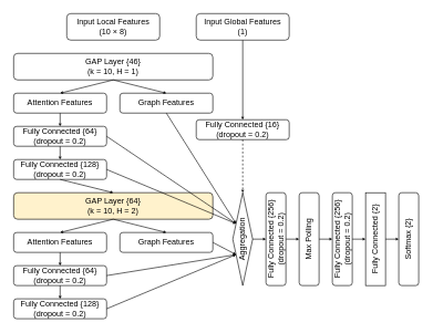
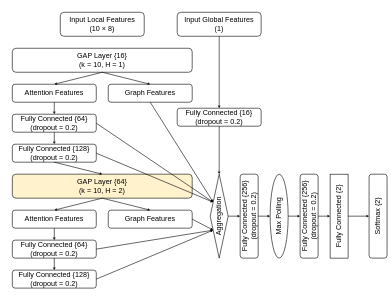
  <mxCell id="0" />
  <mxCell id="1" parent="0" />
  <mxCell id="2" value="&lt;div&gt;Input Local Features&lt;/div&gt;&lt;div&gt;(10 × 8)&lt;br&gt;&lt;/div&gt;" style="rounded=1;whiteSpace=wrap;html=1;fontFamily=Arial;" parent="1" vertex="1"><mxGeometry x="100" y="20" width="140" height="40" as="geometry" /></mxCell>
- <mxCell id="3" value="&lt;div&gt;GAP Layer {46}&lt;/div&gt;&lt;div&gt;(k = 10, H = 1)&lt;br&gt;&lt;/div&gt;" style="rounded=1;whiteSpace=wrap;html=1;fontFamily=Arial;" parent="1" vertex="1"><mxGeometry x="20" y="80" width="300" height="40" as="geometry" /></mxCell>
+ <mxCell id="3" value="&lt;div&gt;GAP Layer {16}&lt;/div&gt;&lt;div&gt;(k = 10, H = 1)&lt;br&gt;&lt;/div&gt;" style="rounded=1;whiteSpace=wrap;html=1;fontFamily=Arial;" parent="1" vertex="1"><mxGeometry x="20" y="80" width="300" height="40" as="geometry" /></mxCell>
  <mxCell id="4" value="&lt;div&gt;Graph Features&lt;/div&gt;" style="rounded=1;whiteSpace=wrap;html=1;fontFamily=Arial;" parent="1" vertex="1"><mxGeometry x="180" y="140" width="140" height="30" as="geometry" /></mxCell>
  <mxCell id="5" value="Attention Features" style="rounded=1;whiteSpace=wrap;html=1;fontFamily=Arial;" parent="1" vertex="1"><mxGeometry x="20" y="140" width="140" height="30" as="geometry" /></mxCell>
  <mxCell id="6" value="" style="endArrow=classic;html=1;rounded=0;exitX=0.5;exitY=1;exitDx=0;exitDy=0;entryX=0.5;entryY=0;entryDx=0;entryDy=0;endSize=2;fontFamily=Arial;" parent="1" source="3" target="5" edge="1"><mxGeometry width="50" height="50" relative="1" as="geometry"><mxPoint x="320" y="220" as="sourcePoint" /><mxPoint x="370" y="170" as="targetPoint" /></mxGeometry></mxCell>
  <mxCell id="7" value="" style="endArrow=classic;html=1;rounded=0;exitX=0.5;exitY=1;exitDx=0;exitDy=0;entryX=0.5;entryY=0;entryDx=0;entryDy=0;endSize=2;fontFamily=Arial;" parent="1" source="3" target="4" edge="1"><mxGeometry width="50" height="50" relative="1" as="geometry"><mxPoint x="320" y="220" as="sourcePoint" /><mxPoint x="370" y="170" as="targetPoint" /></mxGeometry></mxCell>
  <mxCell id="8" value="&lt;div&gt;Fully Connected {64}&lt;/div&gt;(dropout = 0.2)" style="rounded=1;whiteSpace=wrap;html=1;fontFamily=Arial;" parent="1" vertex="1"><mxGeometry x="20" y="190" width="140" height="30" as="geometry" /></mxCell>
  <mxCell id="9" value="" style="endArrow=classic;html=1;rounded=0;exitX=0.5;exitY=1;exitDx=0;exitDy=0;entryX=0.5;entryY=0;entryDx=0;entryDy=0;endSize=2;fontFamily=Arial;" parent="1" source="5" target="8" edge="1"><mxGeometry width="50" height="50" relative="1" as="geometry"><mxPoint x="320" y="220" as="sourcePoint" /><mxPoint x="370" y="170" as="targetPoint" /></mxGeometry></mxCell>
  <mxCell id="10" value="&lt;div&gt;Fully Connected {128}&lt;/div&gt;(dropout = 0.2)" style="rounded=1;whiteSpace=wrap;html=1;fontFamily=Arial;" parent="1" vertex="1"><mxGeometry x="20" y="240" width="140" height="30" as="geometry" /></mxCell>
  <mxCell id="11" value="" style="endArrow=classic;html=1;rounded=0;exitX=0.5;exitY=1;exitDx=0;exitDy=0;entryX=0.5;entryY=0;entryDx=0;entryDy=0;endSize=2;fontFamily=Arial;" parent="1" source="8" target="10" edge="1"><mxGeometry width="50" height="50" relative="1" as="geometry"><mxPoint x="320" y="220" as="sourcePoint" /><mxPoint x="370" y="170" as="targetPoint" /></mxGeometry></mxCell>
  <mxCell id="12" value="&lt;div&gt;GAP Layer {64}&lt;/div&gt;&lt;div&gt;(k = 10, H = 2)&lt;br&gt;&lt;/div&gt;" style="rounded=1;whiteSpace=wrap;html=1;fontFamily=Arial;fillColor=#fff2cc;" parent="1" vertex="1"><mxGeometry x="20" y="290" width="300" height="40" as="geometry" /></mxCell>
  <mxCell id="13" value="&lt;div&gt;Graph Features&lt;/div&gt;" style="rounded=1;whiteSpace=wrap;html=1;fontFamily=Arial;" parent="1" vertex="1"><mxGeometry x="180" y="350" width="140" height="30" as="geometry" /></mxCell>
  <mxCell id="14" value="Attention Features" style="rounded=1;whiteSpace=wrap;html=1;fontFamily=Arial;" parent="1" vertex="1"><mxGeometry x="20" y="350" width="140" height="30" as="geometry" /></mxCell>
  <mxCell id="15" value="" style="endArrow=classic;html=1;rounded=0;exitX=0.5;exitY=1;exitDx=0;exitDy=0;entryX=0.5;entryY=0;entryDx=0;entryDy=0;endSize=2;fontFamily=Arial;" parent="1" source="12" target="14" edge="1"><mxGeometry width="50" height="50" relative="1" as="geometry"><mxPoint x="320" y="430" as="sourcePoint" /><mxPoint x="370" y="380" as="targetPoint" /></mxGeometry></mxCell>
  <mxCell id="16" value="" style="endArrow=classic;html=1;rounded=0;exitX=0.5;exitY=1;exitDx=0;exitDy=0;entryX=0.5;entryY=0;entryDx=0;entryDy=0;endSize=2;fontFamily=Arial;" parent="1" source="12" target="13" edge="1"><mxGeometry width="50" height="50" relative="1" as="geometry"><mxPoint x="320" y="430" as="sourcePoint" /><mxPoint x="370" y="380" as="targetPoint" /></mxGeometry></mxCell>
  <mxCell id="17" value="&lt;div&gt;Fully Connected {64}&lt;/div&gt;(dropout = 0.2)" style="rounded=1;whiteSpace=wrap;html=1;fontFamily=Arial;" parent="1" vertex="1"><mxGeometry x="20" y="400" width="140" height="30" as="geometry" /></mxCell>
  <mxCell id="18" value="" style="endArrow=classic;html=1;rounded=0;exitX=0.5;exitY=1;exitDx=0;exitDy=0;entryX=0.5;entryY=0;entryDx=0;entryDy=0;endSize=2;fontFamily=Arial;" parent="1" source="14" target="17" edge="1"><mxGeometry width="50" height="50" relative="1" as="geometry"><mxPoint x="320" y="430" as="sourcePoint" /><mxPoint x="370" y="380" as="targetPoint" /></mxGeometry></mxCell>
  <mxCell id="19" value="&lt;div&gt;Fully Connected {128}&lt;/div&gt;(dropout = 0.2)" style="rounded=1;whiteSpace=wrap;html=1;fontFamily=Arial;" parent="1" vertex="1"><mxGeometry x="20" y="450" width="140" height="30" as="geometry" /></mxCell>
  <mxCell id="20" value="" style="endArrow=classic;html=1;rounded=0;exitX=0.5;exitY=1;exitDx=0;exitDy=0;entryX=0.5;entryY=0;entryDx=0;entryDy=0;endSize=2;fontFamily=Arial;" parent="1" source="17" target="19" edge="1"><mxGeometry width="50" height="50" relative="1" as="geometry"><mxPoint x="320" y="430" as="sourcePoint" /><mxPoint x="370" y="380" as="targetPoint" /></mxGeometry></mxCell>
  <mxCell id="21" value="" style="endArrow=classic;html=1;rounded=0;exitX=0.5;exitY=1;exitDx=0;exitDy=0;entryX=0.5;entryY=0;entryDx=0;entryDy=0;endSize=2;fontFamily=Arial;" parent="1" source="10" target="12" edge="1"><mxGeometry width="50" height="50" relative="1" as="geometry"><mxPoint x="320" y="220" as="sourcePoint" /><mxPoint x="370" y="170" as="targetPoint" /></mxGeometry></mxCell>
  <mxCell id="22" value="&lt;div&gt;Aggregation&lt;/div&gt;" style="rhombus;whiteSpace=wrap;html=1;horizontal=0;fontFamily=Arial;" parent="1" vertex="1"><mxGeometry x="350" y="290" width="30" height="140" as="geometry" /></mxCell>
  <mxCell id="23" value="" style="endArrow=classic;html=1;rounded=0;exitX=1;exitY=0.5;exitDx=0;exitDy=0;entryX=0;entryY=0.25;entryDx=0;entryDy=0;endSize=2;fontFamily=Arial;" parent="1" source="8" target="22" edge="1"><mxGeometry width="50" height="50" relative="1" as="geometry"><mxPoint x="320" y="220" as="sourcePoint" /><mxPoint x="370" y="170" as="targetPoint" /></mxGeometry></mxCell>
  <mxCell id="24" value="" style="endArrow=classic;html=1;rounded=0;exitX=1;exitY=0.5;exitDx=0;exitDy=0;entryX=0;entryY=0.25;entryDx=0;entryDy=0;endSize=2;fontFamily=Arial;" parent="1" source="10" target="22" edge="1"><mxGeometry width="50" height="50" relative="1" as="geometry"><mxPoint x="320" y="220" as="sourcePoint" /><mxPoint x="370" y="170" as="targetPoint" /></mxGeometry></mxCell>
  <mxCell id="25" value="" style="endArrow=classic;html=1;rounded=0;exitX=1;exitY=0.5;exitDx=0;exitDy=0;entryX=0;entryY=0.75;entryDx=0;entryDy=0;endSize=2;fontFamily=Arial;" parent="1" source="13" target="22" edge="1"><mxGeometry width="50" height="50" relative="1" as="geometry"><mxPoint x="320" y="220" as="sourcePoint" /><mxPoint x="370" y="170" as="targetPoint" /></mxGeometry></mxCell>
  <mxCell id="26" value="" style="endArrow=classic;html=1;rounded=0;exitX=1;exitY=0.5;exitDx=0;exitDy=0;entryX=0;entryY=0.75;entryDx=0;entryDy=0;endSize=2;fontFamily=Arial;" parent="1" source="17" target="22" edge="1"><mxGeometry width="50" height="50" relative="1" as="geometry"><mxPoint x="320" y="220" as="sourcePoint" /><mxPoint x="370" y="170" as="targetPoint" /></mxGeometry></mxCell>
  <mxCell id="27" value="" style="endArrow=classic;html=1;rounded=0;exitX=1;exitY=0.5;exitDx=0;exitDy=0;entryX=0;entryY=0.75;entryDx=0;entryDy=0;endSize=2;fontFamily=Arial;" parent="1" source="19" target="22" edge="1"><mxGeometry width="50" height="50" relative="1" as="geometry"><mxPoint x="320" y="220" as="sourcePoint" /><mxPoint x="370" y="170" as="targetPoint" /></mxGeometry></mxCell>
  <mxCell id="28" value="&lt;div&gt;Input Global Features&lt;/div&gt;&lt;div&gt;(1)&lt;br&gt;&lt;/div&gt;" style="rounded=1;whiteSpace=wrap;html=1;fontFamily=Arial;" parent="1" vertex="1"><mxGeometry x="295" y="20" width="140" height="40" as="geometry" /></mxCell>
  <mxCell id="29" value="&lt;div&gt;Fully Connected {16}&lt;/div&gt;(dropout = 0.2)" style="rounded=1;whiteSpace=wrap;html=1;fontFamily=Arial;" parent="1" vertex="1"><mxGeometry x="295" y="180" width="140" height="30" as="geometry" /></mxCell>
  <mxCell id="30" value="" style="endArrow=classic;html=1;rounded=0;exitX=0.5;exitY=1;exitDx=0;exitDy=0;entryX=0.5;entryY=0;entryDx=0;entryDy=0;endSize=2;fontFamily=Arial;" parent="1" source="28" target="29" edge="1"><mxGeometry width="50" height="50" relative="1" as="geometry"><mxPoint x="320" y="220" as="sourcePoint" /><mxPoint x="370" y="170" as="targetPoint" /></mxGeometry></mxCell>
- <mxCell id="31" value="" style="endArrow=classic;html=1;rounded=0;exitX=0.5;exitY=1;exitDx=0;exitDy=0;entryX=0.5;entryY=0;entryDx=0;entryDy=0;endSize=2;fontFamily=Arial;dashed=1;" parent="1" source="29" target="22" edge="1"><mxGeometry width="50" height="50" relative="1" as="geometry"><mxPoint x="320" y="220" as="sourcePoint" /><mxPoint x="370" y="170" as="targetPoint" /></mxGeometry></mxCell>
+ <mxCell id="31" value="" style="endArrow=classic;html=1;rounded=0;exitX=0.5;exitY=1;exitDx=0;exitDy=0;entryX=0.5;entryY=0;entryDx=0;entryDy=0;endSize=2;fontFamily=Arial;" parent="1" source="29" target="22" edge="1"><mxGeometry width="50" height="50" relative="1" as="geometry"><mxPoint x="320" y="220" as="sourcePoint" /><mxPoint x="370" y="170" as="targetPoint" /></mxGeometry></mxCell>
  <mxCell id="32" value="" style="endArrow=classic;html=1;rounded=0;exitX=0.5;exitY=1;exitDx=0;exitDy=0;entryX=0;entryY=0.25;entryDx=0;entryDy=0;endSize=2;fontFamily=Arial;" parent="1" source="4" target="22" edge="1"><mxGeometry width="50" height="50" relative="1" as="geometry"><mxPoint x="320" y="220" as="sourcePoint" /><mxPoint x="370" y="170" as="targetPoint" /></mxGeometry></mxCell>
  <mxCell id="33" value="&lt;div&gt;Fully Connected {256}&lt;/div&gt;(dropout = 0.2)" style="rounded=1;whiteSpace=wrap;html=1;horizontal=0;fontFamily=Arial;" parent="1" vertex="1"><mxGeometry x="400" y="290" width="30" height="140" as="geometry" /></mxCell>
- <mxCell id="34" value="&lt;div&gt;Max Polling&lt;/div&gt;" style="rounded=1;whiteSpace=wrap;html=1;horizontal=0;fontFamily=Arial;" parent="1" vertex="1"><mxGeometry x="450" y="290" width="30" height="140" as="geometry" /></mxCell>
+ <mxCell id="34" value="&lt;div&gt;Max Polling&lt;/div&gt;" style="ellipse;whiteSpace=wrap;html=1;horizontal=0;fontFamily=Arial;" parent="1" vertex="1"><mxGeometry x="450" y="290" width="30" height="140" as="geometry" /></mxCell>
  <mxCell id="35" value="&lt;div&gt;Fully Connected {256}&lt;/div&gt;(dropout = 0.2)" style="rounded=1;whiteSpace=wrap;html=1;horizontal=0;fontFamily=Arial;" parent="1" vertex="1"><mxGeometry x="500" y="290" width="30" height="140" as="geometry" /></mxCell>
  <mxCell id="36" value="Fully Connected {2}" style="whiteSpace=wrap;html=1;horizontal=0;fontFamily=Arial;rounded=0;" parent="1" vertex="1"><mxGeometry x="550" y="290" width="30" height="140" as="geometry" /></mxCell>
- <mxCell id="37" value="Softmax {2}" style="rounded=1;whiteSpace=wrap;html=1;horizontal=0;fontFamily=Arial;" parent="1" vertex="1"><mxGeometry x="600" y="290" width="30" height="140" as="geometry" /></mxCell>
+ <mxCell id="37" value="Softmax {2}" style="rounded=1;whiteSpace=wrap;html=1;horizontal=0;fontFamily=Arial;" parent="1" vertex="1"><mxGeometry x="615" y="290" width="30" height="140" as="geometry" /></mxCell>
  <mxCell id="38" value="" style="endArrow=classic;html=1;rounded=0;exitX=1;exitY=0.5;exitDx=0;exitDy=0;entryX=0;entryY=0.5;entryDx=0;entryDy=0;endSize=2;fontFamily=Arial;" parent="1" source="22" target="33" edge="1"><mxGeometry width="50" height="50" relative="1" as="geometry"><mxPoint x="320" y="220" as="sourcePoint" /><mxPoint x="370" y="170" as="targetPoint" /></mxGeometry></mxCell>
  <mxCell id="39" value="" style="endArrow=classic;html=1;rounded=0;exitX=1;exitY=0.5;exitDx=0;exitDy=0;entryX=0;entryY=0.5;entryDx=0;entryDy=0;endSize=2;fontFamily=Arial;" parent="1" source="33" target="34" edge="1"><mxGeometry width="50" height="50" relative="1" as="geometry"><mxPoint x="310" y="220" as="sourcePoint" /><mxPoint x="360" y="170" as="targetPoint" /></mxGeometry></mxCell>
  <mxCell id="40" value="" style="endArrow=classic;html=1;rounded=0;exitX=1;exitY=0.5;exitDx=0;exitDy=0;entryX=0;entryY=0.5;entryDx=0;entryDy=0;endSize=2;fontFamily=Arial;" parent="1" source="34" target="35" edge="1"><mxGeometry width="50" height="50" relative="1" as="geometry"><mxPoint x="310" y="220" as="sourcePoint" /><mxPoint x="360" y="170" as="targetPoint" /></mxGeometry></mxCell>
  <mxCell id="41" value="" style="endArrow=classic;html=1;rounded=0;exitX=1;exitY=0.5;exitDx=0;exitDy=0;entryX=0;entryY=0.5;entryDx=0;entryDy=0;endSize=2;fontFamily=Arial;" parent="1" source="35" target="36" edge="1"><mxGeometry width="50" height="50" relative="1" as="geometry"><mxPoint x="310" y="220" as="sourcePoint" /><mxPoint x="360" y="170" as="targetPoint" /></mxGeometry></mxCell>
  <mxCell id="42" value="" style="endArrow=classic;html=1;rounded=0;exitX=1;exitY=0.5;exitDx=0;exitDy=0;entryX=0;entryY=0.5;entryDx=0;entryDy=0;endSize=2;fontFamily=Arial;" parent="1" source="36" target="37" edge="1"><mxGeometry width="50" height="50" relative="1" as="geometry"><mxPoint x="310" y="220" as="sourcePoint" /><mxPoint x="360" y="170" as="targetPoint" /></mxGeometry></mxCell>
